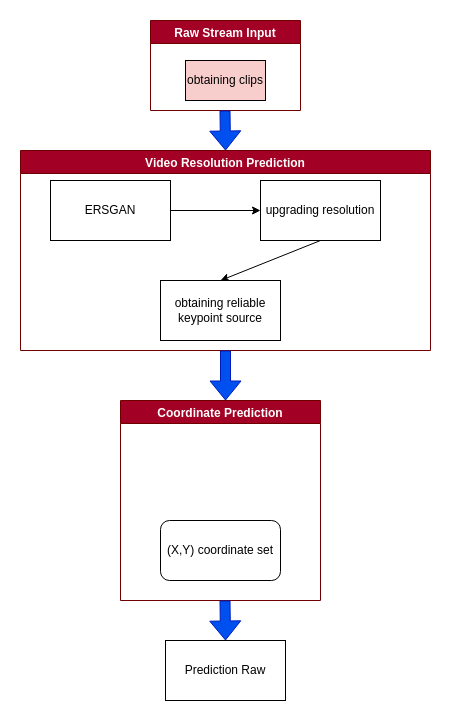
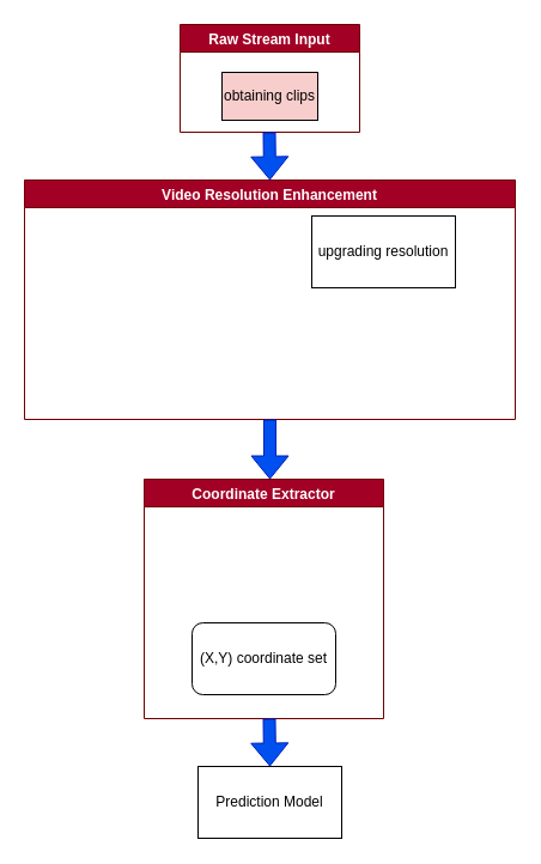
  <mxCell id="0" />
  <mxCell id="1" parent="0" />
  <mxCell id="2" value="Raw Stream Input" style="swimlane;fillColor=#a20025;fontColor=#ffffff;strokeColor=#6F0000;" vertex="1" parent="1"><mxGeometry x="150" y="20" width="150" height="90" as="geometry" /></mxCell>
  <mxCell id="3" value="obtaining clips" style="rounded=0;whiteSpace=wrap;html=1;fillColor=#f8cecc;" vertex="1" parent="2"><mxGeometry x="35" y="40" width="80" height="40" as="geometry" /></mxCell>
  <mxCell id="4" value="" style="shape=flexArrow;endArrow=classic;html=1;fillColor=#0050ef;strokeColor=#001DBC;" edge="1" parent="1"><mxGeometry width="50" height="50" relative="1" as="geometry"><mxPoint x="224.5" y="110" as="sourcePoint" /><mxPoint x="225" y="150" as="targetPoint" /></mxGeometry></mxCell>
- <mxCell id="5" value="Video Resolution Prediction" style="swimlane;fillColor=#a20025;fontColor=#ffffff;strokeColor=#6F0000;" vertex="1" parent="1"><mxGeometry x="20" y="150" width="410" height="200" as="geometry" /></mxCell>
- <mxCell id="6" style="edgeStyle=none;html=1;exitX=0.5;exitY=1;exitDx=0;exitDy=0;entryX=0.5;entryY=0;entryDx=0;entryDy=0;" edge="1" parent="5" source="7" target="8"><mxGeometry relative="1" as="geometry" /></mxCell>
+ <mxCell id="5" value="Video Resolution Enhancement" style="swimlane;fillColor=#a20025;fontColor=#ffffff;strokeColor=#6F0000;" vertex="1" parent="1"><mxGeometry x="20" y="150" width="410" height="200" as="geometry" /></mxCell>
  <mxCell id="7" value="upgrading resolution" style="rounded=0;whiteSpace=wrap;html=1;" vertex="1" parent="5"><mxGeometry x="240" y="30" width="120" height="60" as="geometry" /></mxCell>
- <mxCell id="8" value="obtaining reliable keypoint source" style="rounded=0;whiteSpace=wrap;html=1;" vertex="1" parent="5"><mxGeometry x="140" y="130" width="120" height="60" as="geometry" /></mxCell>
- <mxCell id="9" style="edgeStyle=none;html=1;entryX=0;entryY=0.5;entryDx=0;entryDy=0;" edge="1" parent="5" source="10" target="7"><mxGeometry relative="1" as="geometry" /></mxCell>
- <mxCell id="10" value="ERSGAN" style="rounded=0;whiteSpace=wrap;html=1;" vertex="1" parent="5"><mxGeometry x="30" y="30" width="120" height="60" as="geometry" /></mxCell>
  <mxCell id="11" value="" style="shape=flexArrow;endArrow=classic;html=1;exitX=0.5;exitY=1;exitDx=0;exitDy=0;fillColor=#0050ef;strokeColor=#001DBC;" edge="1" parent="1" source="5"><mxGeometry width="50" height="50" relative="1" as="geometry"><mxPoint x="220" y="440" as="sourcePoint" /><mxPoint x="225" y="400" as="targetPoint" /></mxGeometry></mxCell>
- <mxCell id="12" value="Coordinate Prediction" style="swimlane;fillColor=#a20025;fontColor=#ffffff;strokeColor=#6F0000;" vertex="1" parent="1"><mxGeometry x="120" y="400" width="200" height="200" as="geometry" /></mxCell>
+ <mxCell id="12" value="Coordinate Extractor" style="swimlane;fillColor=#a20025;fontColor=#ffffff;strokeColor=#6F0000;" vertex="1" parent="1"><mxGeometry x="120" y="400" width="200" height="200" as="geometry" /></mxCell>
  <mxCell id="13" value="(X,Y) coordinate set" style="whiteSpace=wrap;html=1;rounded=1;" vertex="1" parent="12"><mxGeometry x="40" y="120" width="120" height="60" as="geometry" /></mxCell>
  <mxCell id="14" value="" style="shape=flexArrow;endArrow=classic;html=1;exitX=0.5;exitY=1;exitDx=0;exitDy=0;fillColor=#0050ef;strokeColor=#001DBC;entryX=0.5;entryY=0;entryDx=0;entryDy=0;" edge="1" parent="1"><mxGeometry width="50" height="50" relative="1" as="geometry"><mxPoint x="224.5" y="600" as="sourcePoint" /><mxPoint x="225" y="640" as="targetPoint" /></mxGeometry></mxCell>
- <mxCell id="15" value="Prediction Raw" style="rounded=0;whiteSpace=wrap;html=1;" vertex="1" parent="1"><mxGeometry x="165" y="640" width="120" height="60" as="geometry" /></mxCell>
+ <mxCell id="15" value="Prediction Model" style="rounded=0;whiteSpace=wrap;html=1;" vertex="1" parent="1"><mxGeometry x="165" y="640" width="120" height="60" as="geometry" /></mxCell>
